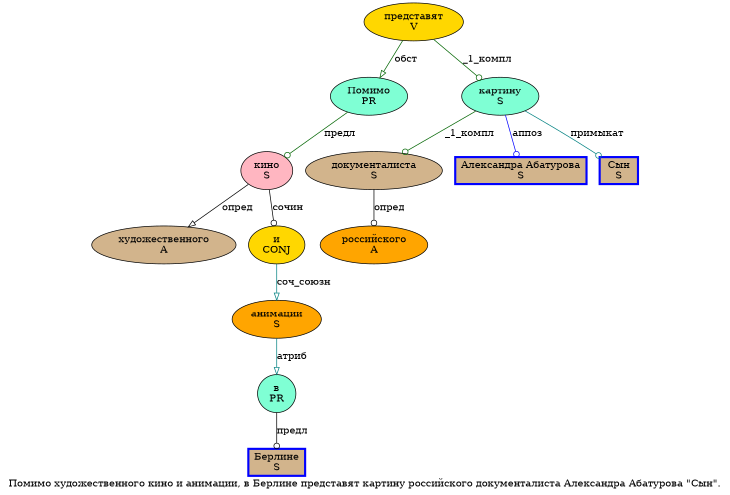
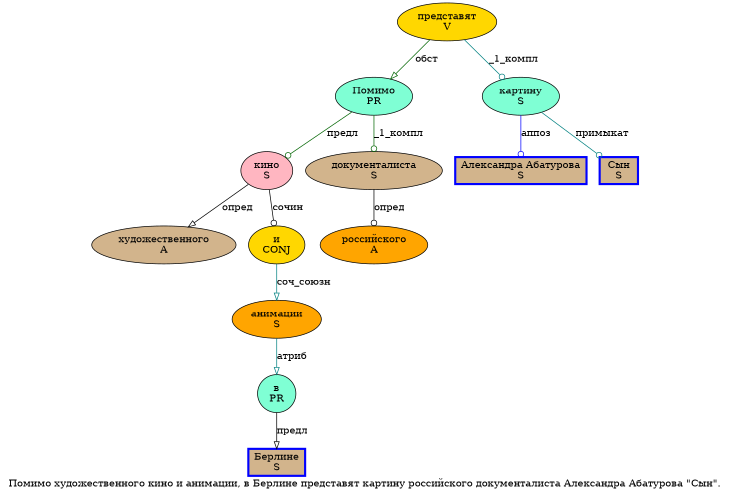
  digraph {
    fontname="DejaVu Serif"
    label="Помимо художественного кино и анимации, в Берлине представят картину российского документалиста Александра Абатурова \"Сын\"."
    node [fillcolor=tan fontname="DejaVu Serif" penwidth=1 shape=ellipse style=filled]
    edge [arrowhead=odot color=black fontname="DejaVu Serif"]
    n1 [fillcolor=aquamarine label="Помимо\nPR"]
    n2 [fillcolor=lightpink label="кино\nS"]
    n3 [label="художественного\nA"]
    n4 [fillcolor=gold label="и\nCONJ"]
    n5 [fillcolor=orange label="анимации\nS"]
    n6 [fillcolor=aquamarine label="в\nPR"]
    n7 [color=blue label="Берлине\nS" penwidth=3 shape=box]
    n8 [fillcolor=gold label="представят\nV"]
    n9 [fillcolor=aquamarine label="картину\nS"]
    n10 [label="документалиста\nS"]
    n11 [color=blue label="Александра Абатурова\nS" penwidth=3 shape=box]
    n12 [color=blue label="Сын\nS" penwidth=3 shape=box]
    n13 [fillcolor=orange label="российского\nA"]
    n1 -> n2 [color=darkgreen label="предл"]
    n2 -> n3 [arrowhead=onormal label="опред"]
    n2 -> n4 [label="сочин"]
    n4 -> n5 [arrowhead=onormal color=teal label="соч_союзн"]
    n5 -> n6 [arrowhead=onormal color=teal label="атриб"]
-   n6 -> n7 [label="предл"]
+   n6 -> n7 [arrowhead=onormal label="предл"]
    n8 -> n1 [arrowhead=onormal color=darkgreen label="обст"]
-   n8 -> n9 [color=darkgreen label="_1_компл"]
-   n9 -> n10 [color=darkgreen label="_1_компл"]
+   n8 -> n9 [color=teal label="_1_компл"]
+   n1 -> n10 [color=darkgreen label="_1_компл"]
    n9 -> n11 [color=blue label="аппоз"]
    n9 -> n12 [color=teal label="примыкат"]
    n10 -> n13 [label="опред"]
  }
